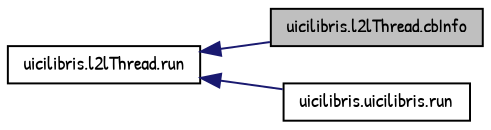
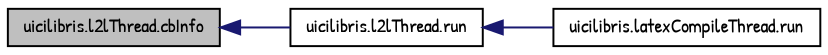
  digraph {
    fontname="Patrick Hand"
    rankdir=LR
    node [color=black fillcolor=white fontname="Patrick Hand" fontsize=10 shape=record style=filled]
    edge [color=midnightblue dir=back fontname="Patrick Hand" fontsize=10 labelfontname=FreeSans labelfontsize=10 style=solid]
    n1 [fillcolor=grey75 fontcolor=black height=0.2 label="uicilibris.l2lThread.cbInfo" width=0.4]
    n2 [height=0.2 label="uicilibris.l2lThread.run" width=0.4]
-   n3 [height=0.2 label="uicilibris.uicilibris.run" width=0.4]
-   n2 -> n1
+   n3 [height=0.2 label="uicilibris.latexCompileThread.run" width=0.4]
+   n1 -> n2
    n2 -> n3
  }
